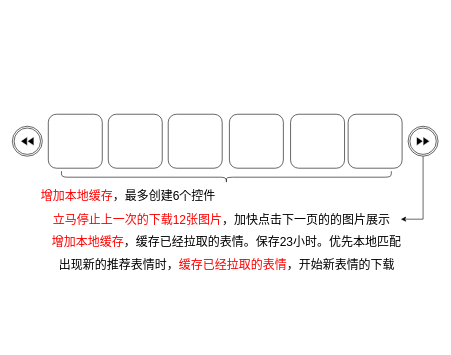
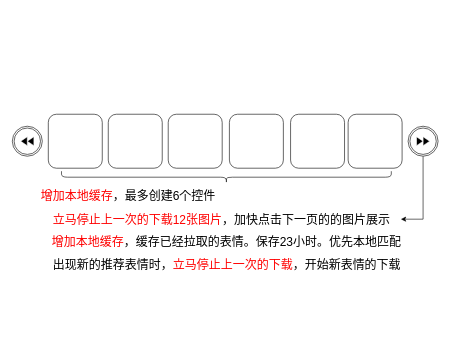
  <mxCell id="0" />
  <mxCell id="1" parent="0" />
  <mxCell id="2" value="" style="rounded=1;whiteSpace=wrap;html=1;" vertex="1" parent="1"><mxGeometry x="80" y="190" width="90" height="90" as="geometry" /></mxCell>
  <mxCell id="3" value="" style="rounded=1;whiteSpace=wrap;html=1;" vertex="1" parent="1"><mxGeometry x="180" y="190" width="90" height="90" as="geometry" /></mxCell>
  <mxCell id="4" value="" style="rounded=1;whiteSpace=wrap;html=1;" vertex="1" parent="1"><mxGeometry x="280" y="190" width="90" height="90" as="geometry" /></mxCell>
  <mxCell id="5" value="" style="rounded=1;whiteSpace=wrap;html=1;" vertex="1" parent="1"><mxGeometry x="382" y="190" width="90" height="90" as="geometry" /></mxCell>
  <mxCell id="6" value="" style="rounded=1;whiteSpace=wrap;html=1;" vertex="1" parent="1"><mxGeometry x="484" y="190" width="90" height="90" as="geometry" /></mxCell>
  <mxCell id="7" value="" style="rounded=1;whiteSpace=wrap;html=1;" vertex="1" parent="1"><mxGeometry x="580" y="190" width="90" height="90" as="geometry" /></mxCell>
  <mxCell id="8" value="" style="shape=mxgraph.bpmn.shape;html=1;verticalLabelPosition=bottom;labelBackgroundColor=#ffffff;verticalAlign=top;align=center;perimeter=ellipsePerimeter;outlineConnect=0;outline=throwing;symbol=compensation;" vertex="1" parent="1"><mxGeometry x="20" y="210" width="50" height="50" as="geometry" /></mxCell>
  <mxCell id="9" style="edgeStyle=orthogonalEdgeStyle;rounded=0;orthogonalLoop=1;jettySize=auto;html=1;exitX=0.5;exitY=0;exitDx=0;exitDy=0;entryX=1;entryY=0.5;entryDx=0;entryDy=0;" edge="1" parent="1" source="10" target="13"><mxGeometry relative="1" as="geometry" /></mxCell>
  <mxCell id="10" value="" style="shape=mxgraph.bpmn.shape;html=1;verticalLabelPosition=bottom;labelBackgroundColor=#ffffff;verticalAlign=top;align=center;perimeter=ellipsePerimeter;outlineConnect=0;outline=throwing;symbol=compensation;rotation=180;" vertex="1" parent="1"><mxGeometry x="680" y="210" width="50" height="50" as="geometry" /></mxCell>
  <mxCell id="11" value="" style="shape=curlyBracket;whiteSpace=wrap;html=1;rounded=1;rotation=-90;" vertex="1" parent="1"><mxGeometry x="367" y="20" width="20" height="550" as="geometry" /></mxCell>
  <mxCell id="12" value="&lt;font style=&quot;font-size: 20px&quot;&gt;&lt;font color=&quot;#ff0000&quot;&gt;增加本地缓存&lt;/font&gt;，最多创建6个控件&lt;/font&gt;" style="text;html=1;strokeColor=none;fillColor=none;align=center;verticalAlign=middle;whiteSpace=wrap;rounded=0;" vertex="1" parent="1"><mxGeometry x="41" y="310" width="345" height="30" as="geometry" /></mxCell>
  <mxCell id="13" value="&lt;font style=&quot;font-size: 20px&quot;&gt;&lt;font color=&quot;#ff0000&quot;&gt;立马停止上一次的下载12张图片&lt;/font&gt;，加快点击下一页的的图片展示&lt;/font&gt;" style="text;html=1;strokeColor=none;fillColor=none;align=center;verticalAlign=middle;whiteSpace=wrap;rounded=0;" vertex="1" parent="1"><mxGeometry x="70" y="350" width="598" height="30" as="geometry" /></mxCell>
  <mxCell id="14" value="&lt;font style=&quot;font-size: 20px&quot;&gt;&lt;font color=&quot;#ff0000&quot;&gt;增加本地缓存&lt;/font&gt;，缓存已经拉取的表情。保存23小时。优先本地匹配&lt;/font&gt;" style="text;html=1;strokeColor=none;fillColor=none;align=center;verticalAlign=middle;whiteSpace=wrap;rounded=0;" vertex="1" parent="1"><mxGeometry x="74.5" y="397" width="605" height="10" as="geometry" /></mxCell>
- <mxCell id="15" value="&lt;font style=&quot;font-size: 20px&quot;&gt;出现新的推荐表情时，&lt;font color=&quot;#ff0000&quot;&gt;缓存已经拉取的表情&lt;/font&gt;，开始新表情的下载&lt;/font&gt;" style="text;html=1;strokeColor=none;fillColor=none;align=center;verticalAlign=middle;whiteSpace=wrap;rounded=0;" vertex="1" parent="1"><mxGeometry x="72" y="431" width="612" height="20" as="geometry" /></mxCell>
+ <mxCell id="15" value="&lt;font style=&quot;font-size: 20px&quot;&gt;出现新的推荐表情时，&lt;font color=&quot;#ff0000&quot;&gt;立马停止上一次的下载&lt;/font&gt;，开始新表情的下载&lt;/font&gt;" style="text;html=1;strokeColor=none;fillColor=none;align=center;verticalAlign=middle;whiteSpace=wrap;rounded=0;" vertex="1" parent="1"><mxGeometry x="72" y="431" width="612" height="20" as="geometry" /></mxCell>
